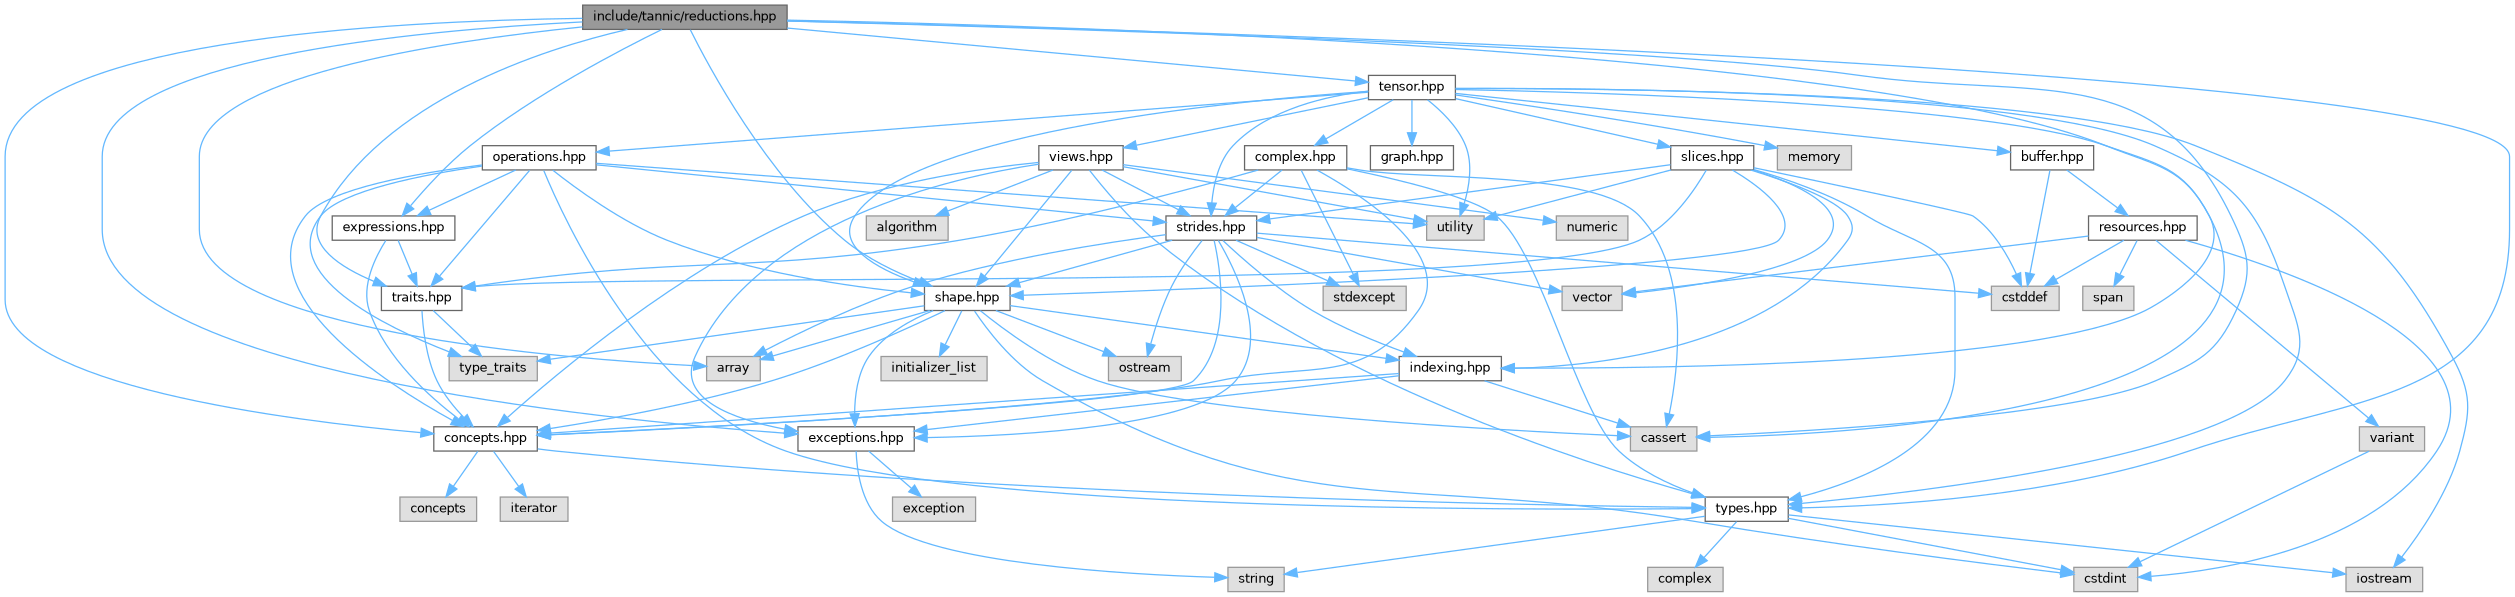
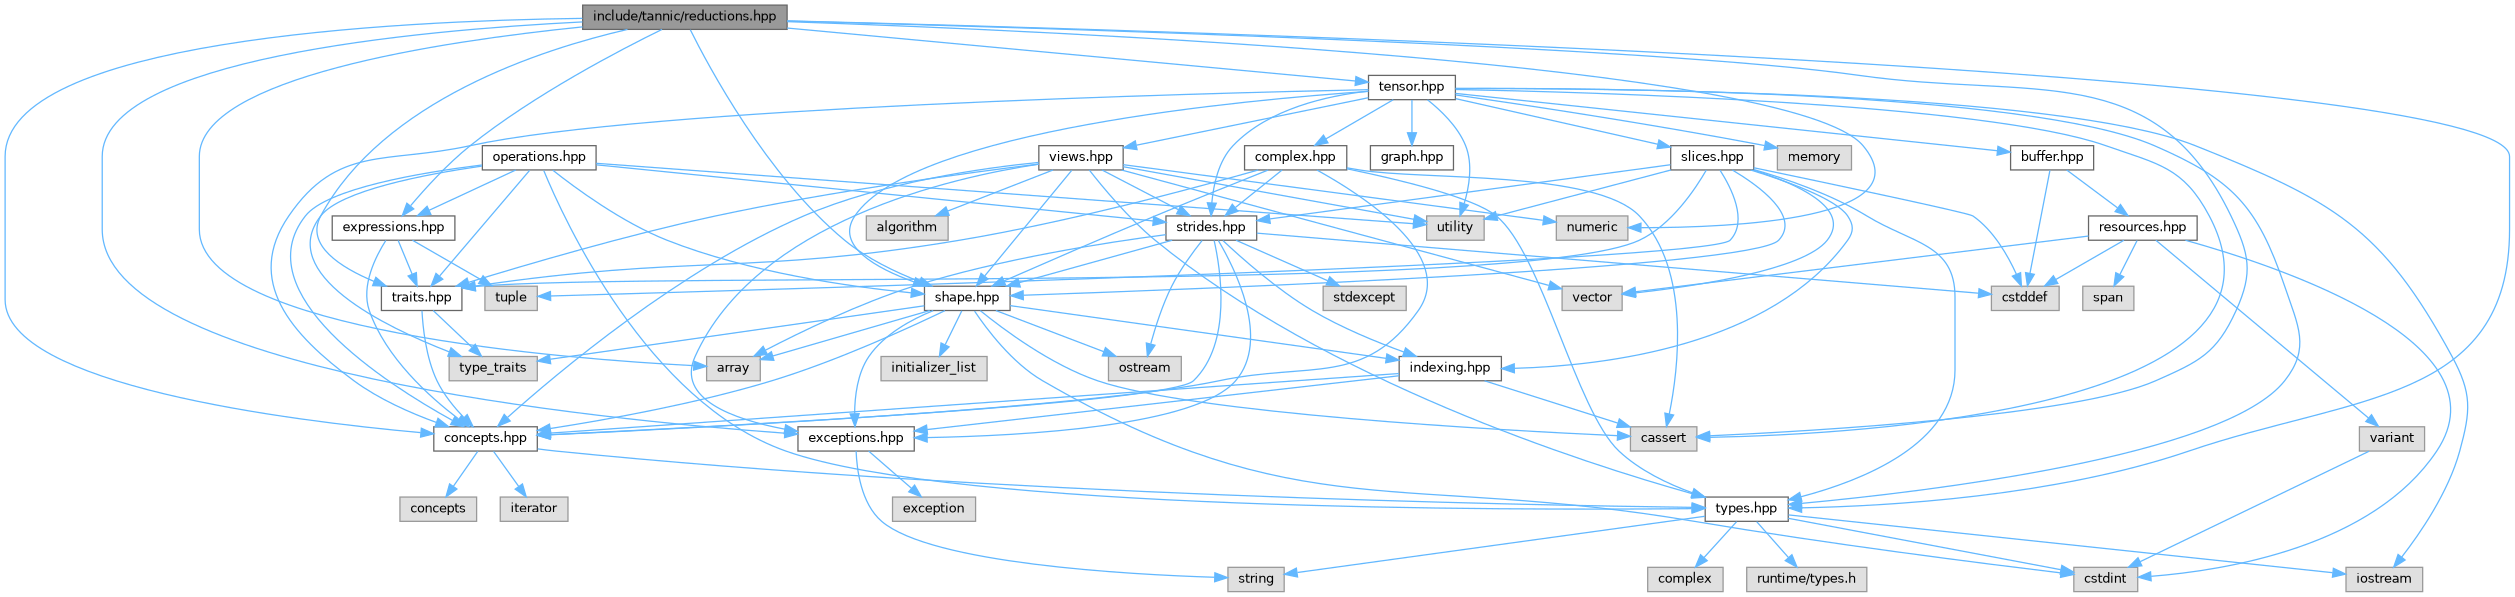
  digraph {
    node [color=grey60 fillcolor="#E0E0E0" fontname=Helvetica fontsize=10 shape=box style=filled]
    edge [color=steelblue1 fontname=Helvetica fontsize=10 labelfontname=Helvetica labelfontsize=10 style=solid]
    n1 [color=gray40 fillcolor=grey60 fontcolor=black height=0.2 label="include/tannic/reductions.hpp" width=0.4]
    n2 [height=0.2 label=array width=0.4]
    n3 [height=0.2 label=cassert width=0.4]
    n4 [color=grey40 fillcolor=white height=0.2 label="concepts.hpp" width=0.4]
    n5 [color=grey40 fillcolor=white height=0.2 label="types.hpp" width=0.4]
    n6 [color=grey40 fillcolor=white height=0.2 label="expressions.hpp" width=0.4]
    n7 [color=grey40 fillcolor=white height=0.2 label="traits.hpp" width=0.4]
    n8 [color=grey40 fillcolor=white height=0.2 label="shape.hpp" width=0.4]
    n9 [color=grey40 fillcolor=white height=0.2 label="indexing.hpp" width=0.4]
    n10 [color=grey40 fillcolor=white height=0.2 label="exceptions.hpp" width=0.4]
    n11 [color=grey40 fillcolor=white height=0.2 label="tensor.hpp" width=0.4]
    n12 [height=0.2 label=concepts width=0.4]
    n13 [height=0.2 label=iterator width=0.4]
    n14 [height=0.2 label=iostream width=0.4]
    n15 [height=0.2 label=cstdint width=0.4]
    n16 [height=0.2 label=string width=0.4]
    n17 [height=0.2 label=complex width=0.4]
+   n18 [height=0.2 label="runtime/types.h" width=0.4]
+   n19 [height=0.2 label=tuple width=0.4]
    n20 [height=0.2 label=type_traits width=0.4]
    n21 [height=0.2 label=initializer_list width=0.4]
    n22 [height=0.2 label=ostream width=0.4]
    n23 [height=0.2 label=exception width=0.4]
    n24 [height=0.2 label=memory width=0.4]
    n25 [height=0.2 label=utility width=0.4]
    n26 [color=grey40 fillcolor=white height=0.2 label="strides.hpp" width=0.4]
    n27 [color=grey40 fillcolor=white height=0.2 label="buffer.hpp" width=0.4]
    n28 [color=grey40 fillcolor=white height=0.2 label="slices.hpp" width=0.4]
    n29 [color=grey40 fillcolor=white height=0.2 label="views.hpp" width=0.4]
    n30 [color=grey40 fillcolor=white height=0.2 label="operations.hpp" width=0.4]
    n31 [color=grey40 fillcolor=white height=0.2 label="complex.hpp" width=0.4]
    n32 [color=grey40 fillcolor=white height=0.2 label="graph.hpp" width=0.4]
    n33 [height=0.2 label=cstddef width=0.4]
    n34 [height=0.2 label=stdexcept width=0.4]
    n35 [color=grey40 fillcolor=white height=0.2 label="resources.hpp" width=0.4]
    n36 [height=0.2 label=vector width=0.4]
    n37 [height=0.2 label=algorithm width=0.4]
    n38 [height=0.2 label=numeric width=0.4]
    n39 [height=0.2 label=span width=0.4]
    n40 [height=0.2 label=variant width=0.4]
    n1 -> n2
    n1 -> n3
    n1 -> n4
    n1 -> n5
    n1 -> n6
    n1 -> n7
    n1 -> n8
-   n1 -> n9
+   n1 -> n38
    n1 -> n10
    n1 -> n11
    n4 -> n5
    n4 -> n12
    n4 -> n13
    n5 -> n14
    n5 -> n15
    n5 -> n16
    n5 -> n17
+   n5 -> n18
    n6 -> n4
    n6 -> n7
+   n6 -> n19
    n7 -> n4
    n7 -> n20
    n8 -> n2
    n8 -> n3
    n8 -> n4
    n8 -> n9
    n8 -> n10
    n8 -> n15
    n8 -> n20
    n8 -> n21
    n8 -> n22
    n9 -> n3
    n9 -> n4
    n9 -> n10
    n10 -> n16
    n10 -> n23
    n11 -> n3
    n11 -> n5
    n11 -> n8
    n11 -> n14
    n11 -> n24
    n11 -> n25
    n11 -> n26
    n11 -> n27
    n11 -> n28
    n11 -> n29
-   n11 -> n30
+   n11 -> n4
    n11 -> n31
    n11 -> n32
    n26 -> n2
    n26 -> n4
    n26 -> n8
    n26 -> n9
    n26 -> n10
    n26 -> n22
    n26 -> n33
    n26 -> n34
    n27 -> n33
    n27 -> n35
    n28 -> n5
    n28 -> n7
    n28 -> n8
    n28 -> n9
+   n28 -> n19
    n28 -> n25
    n28 -> n26
    n28 -> n33
    n28 -> n36
    n29 -> n4
    n29 -> n5
+   n29 -> n7
    n29 -> n8
    n29 -> n10
    n29 -> n25
    n29 -> n26
-   n26 -> n36
+   n29 -> n36
    n29 -> n37
    n29 -> n38
    n30 -> n4
    n30 -> n5
    n30 -> n6
    n30 -> n7
    n30 -> n8
    n30 -> n20
    n30 -> n25
    n30 -> n26
    n31 -> n3
    n31 -> n4
    n31 -> n5
    n31 -> n7
-   n31 -> n34
+   n31 -> n8
    n31 -> n26
    n35 -> n15
    n35 -> n33
    n35 -> n36
    n35 -> n39
    n35 -> n40
    n40 -> n15
  }
